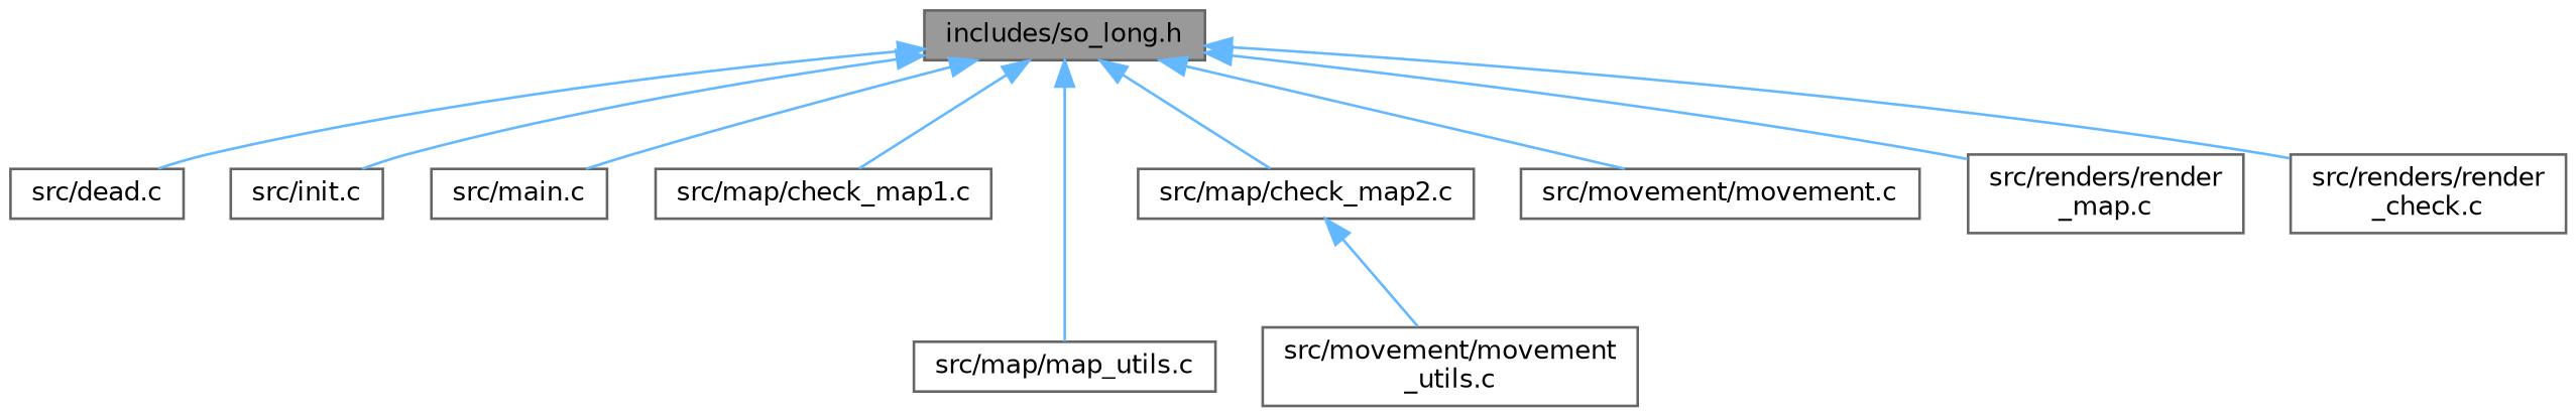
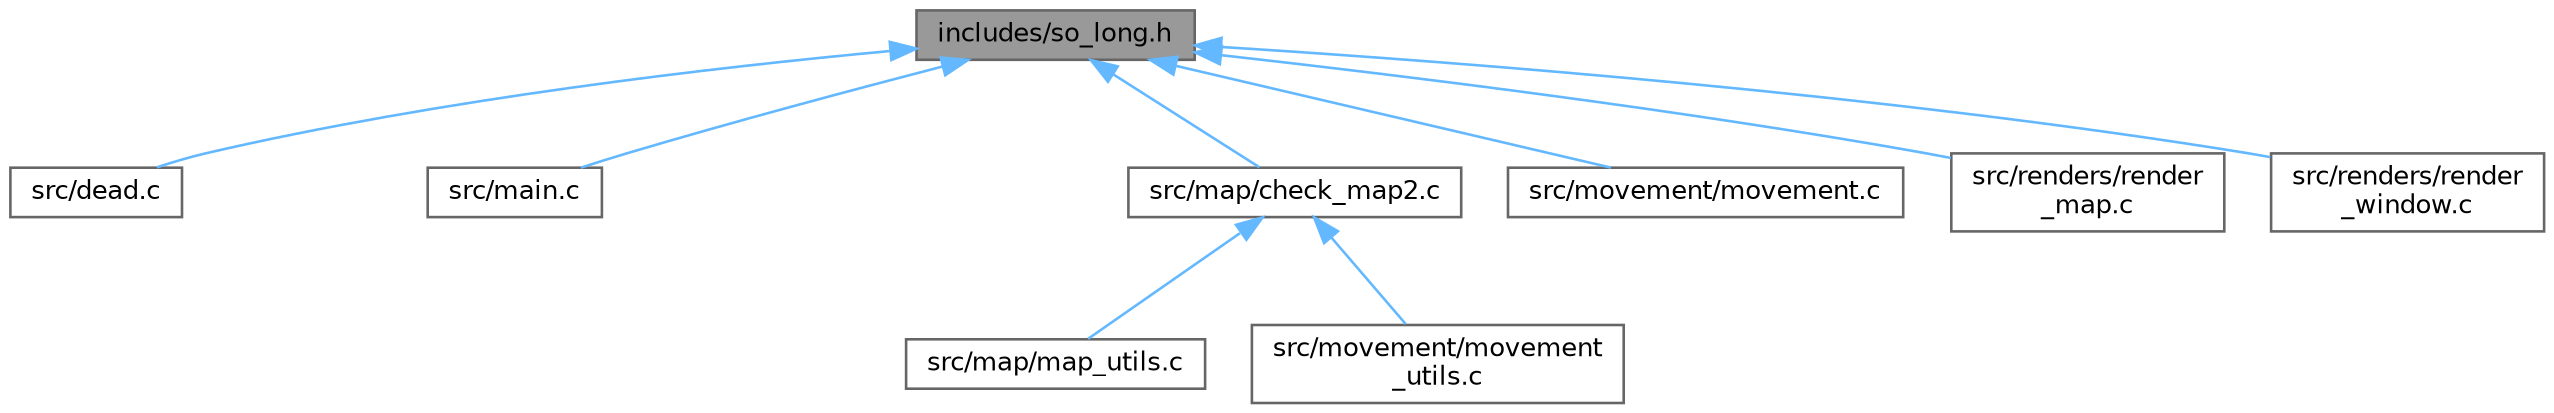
  digraph {
    node [color=grey40 fillcolor=white fontname=Helvetica fontsize=10 shape=box style=filled]
    edge [color=steelblue1 dir=back fontname=Helvetica fontsize=10 labelfontname=Helvetica labelfontsize=10 style=solid]
    n1 [color=gray40 fillcolor=grey60 fontcolor=black height=0.2 label="includes/so_long.h" width=0.4]
    n2 [height=0.2 label="src/dead.c" width=0.4]
-   n3 [height=0.2 label="src/init.c" width=0.4]
    n4 [height=0.2 label="src/main.c" width=0.4]
-   n5 [height=0.2 label="src/map/check_map1.c" width=0.4]
    n6 [height=0.2 label="src/map/check_map2.c" width=0.4]
    n7 [height=0.2 label="src/map/map_utils.c" width=0.4]
    n8 [height=0.2 label="src/movement/movement.c" width=0.4]
    n9 [height=0.2 label="src/renders/render\l_map.c" width=0.4]
-   n10 [height=0.2 label="src/renders/render\l_check.c" width=0.4]
+   n10 [height=0.2 label="src/renders/render\l_window.c" width=0.4]
    n11 [height=0.2 label="src/movement/movement\l_utils.c" width=0.4]
    n1 -> n2
-   n1 -> n3
    n1 -> n4
-   n1 -> n5
    n1 -> n6
-   n1 -> n7
+   n6 -> n7
    n1 -> n8
    n1 -> n9
    n1 -> n10
    n6 -> n11
  }
